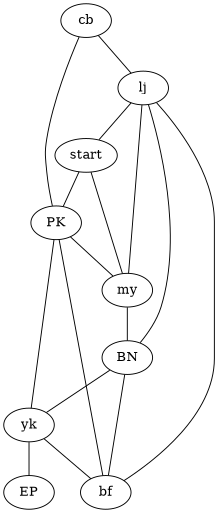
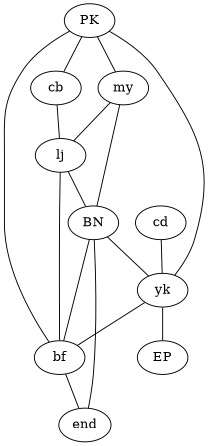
  graph {
    cb
    lj
    yk
    bf
    EP
    BN
-   start
    PK
    my
+   end
+   cd
    cb -- lj
    lj -- BN
-   lj -- start
    yk -- bf
    yk -- EP
    bf -- lj
+   bf -- end
    BN -- yk
    BN -- bf
-   start -- PK
    PK -- cb
    PK -- yk
    PK -- bf
    PK -- my
    my -- lj
    my -- BN
-   my -- start
+   end -- BN
+   cd -- yk
  }
